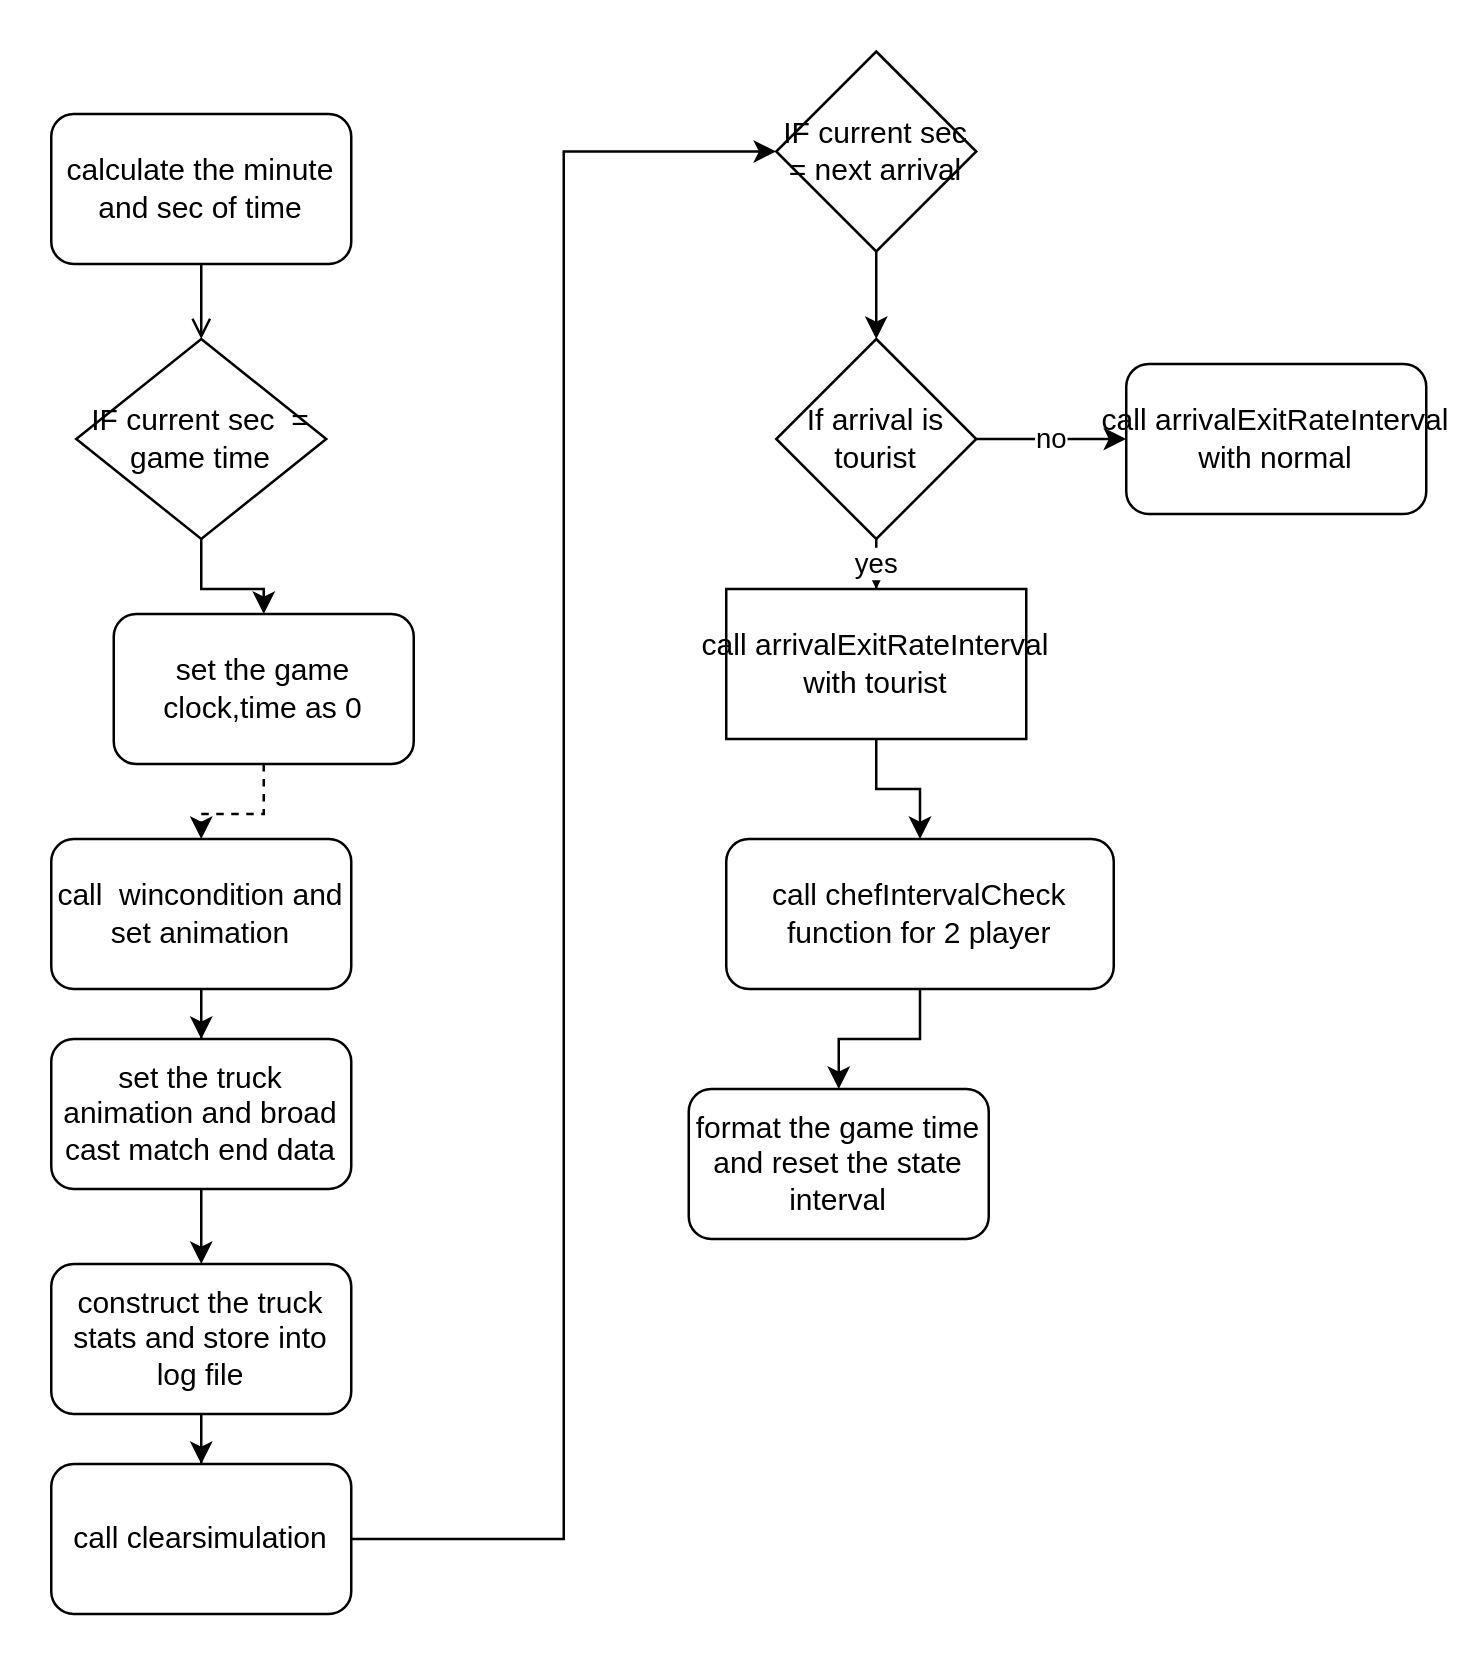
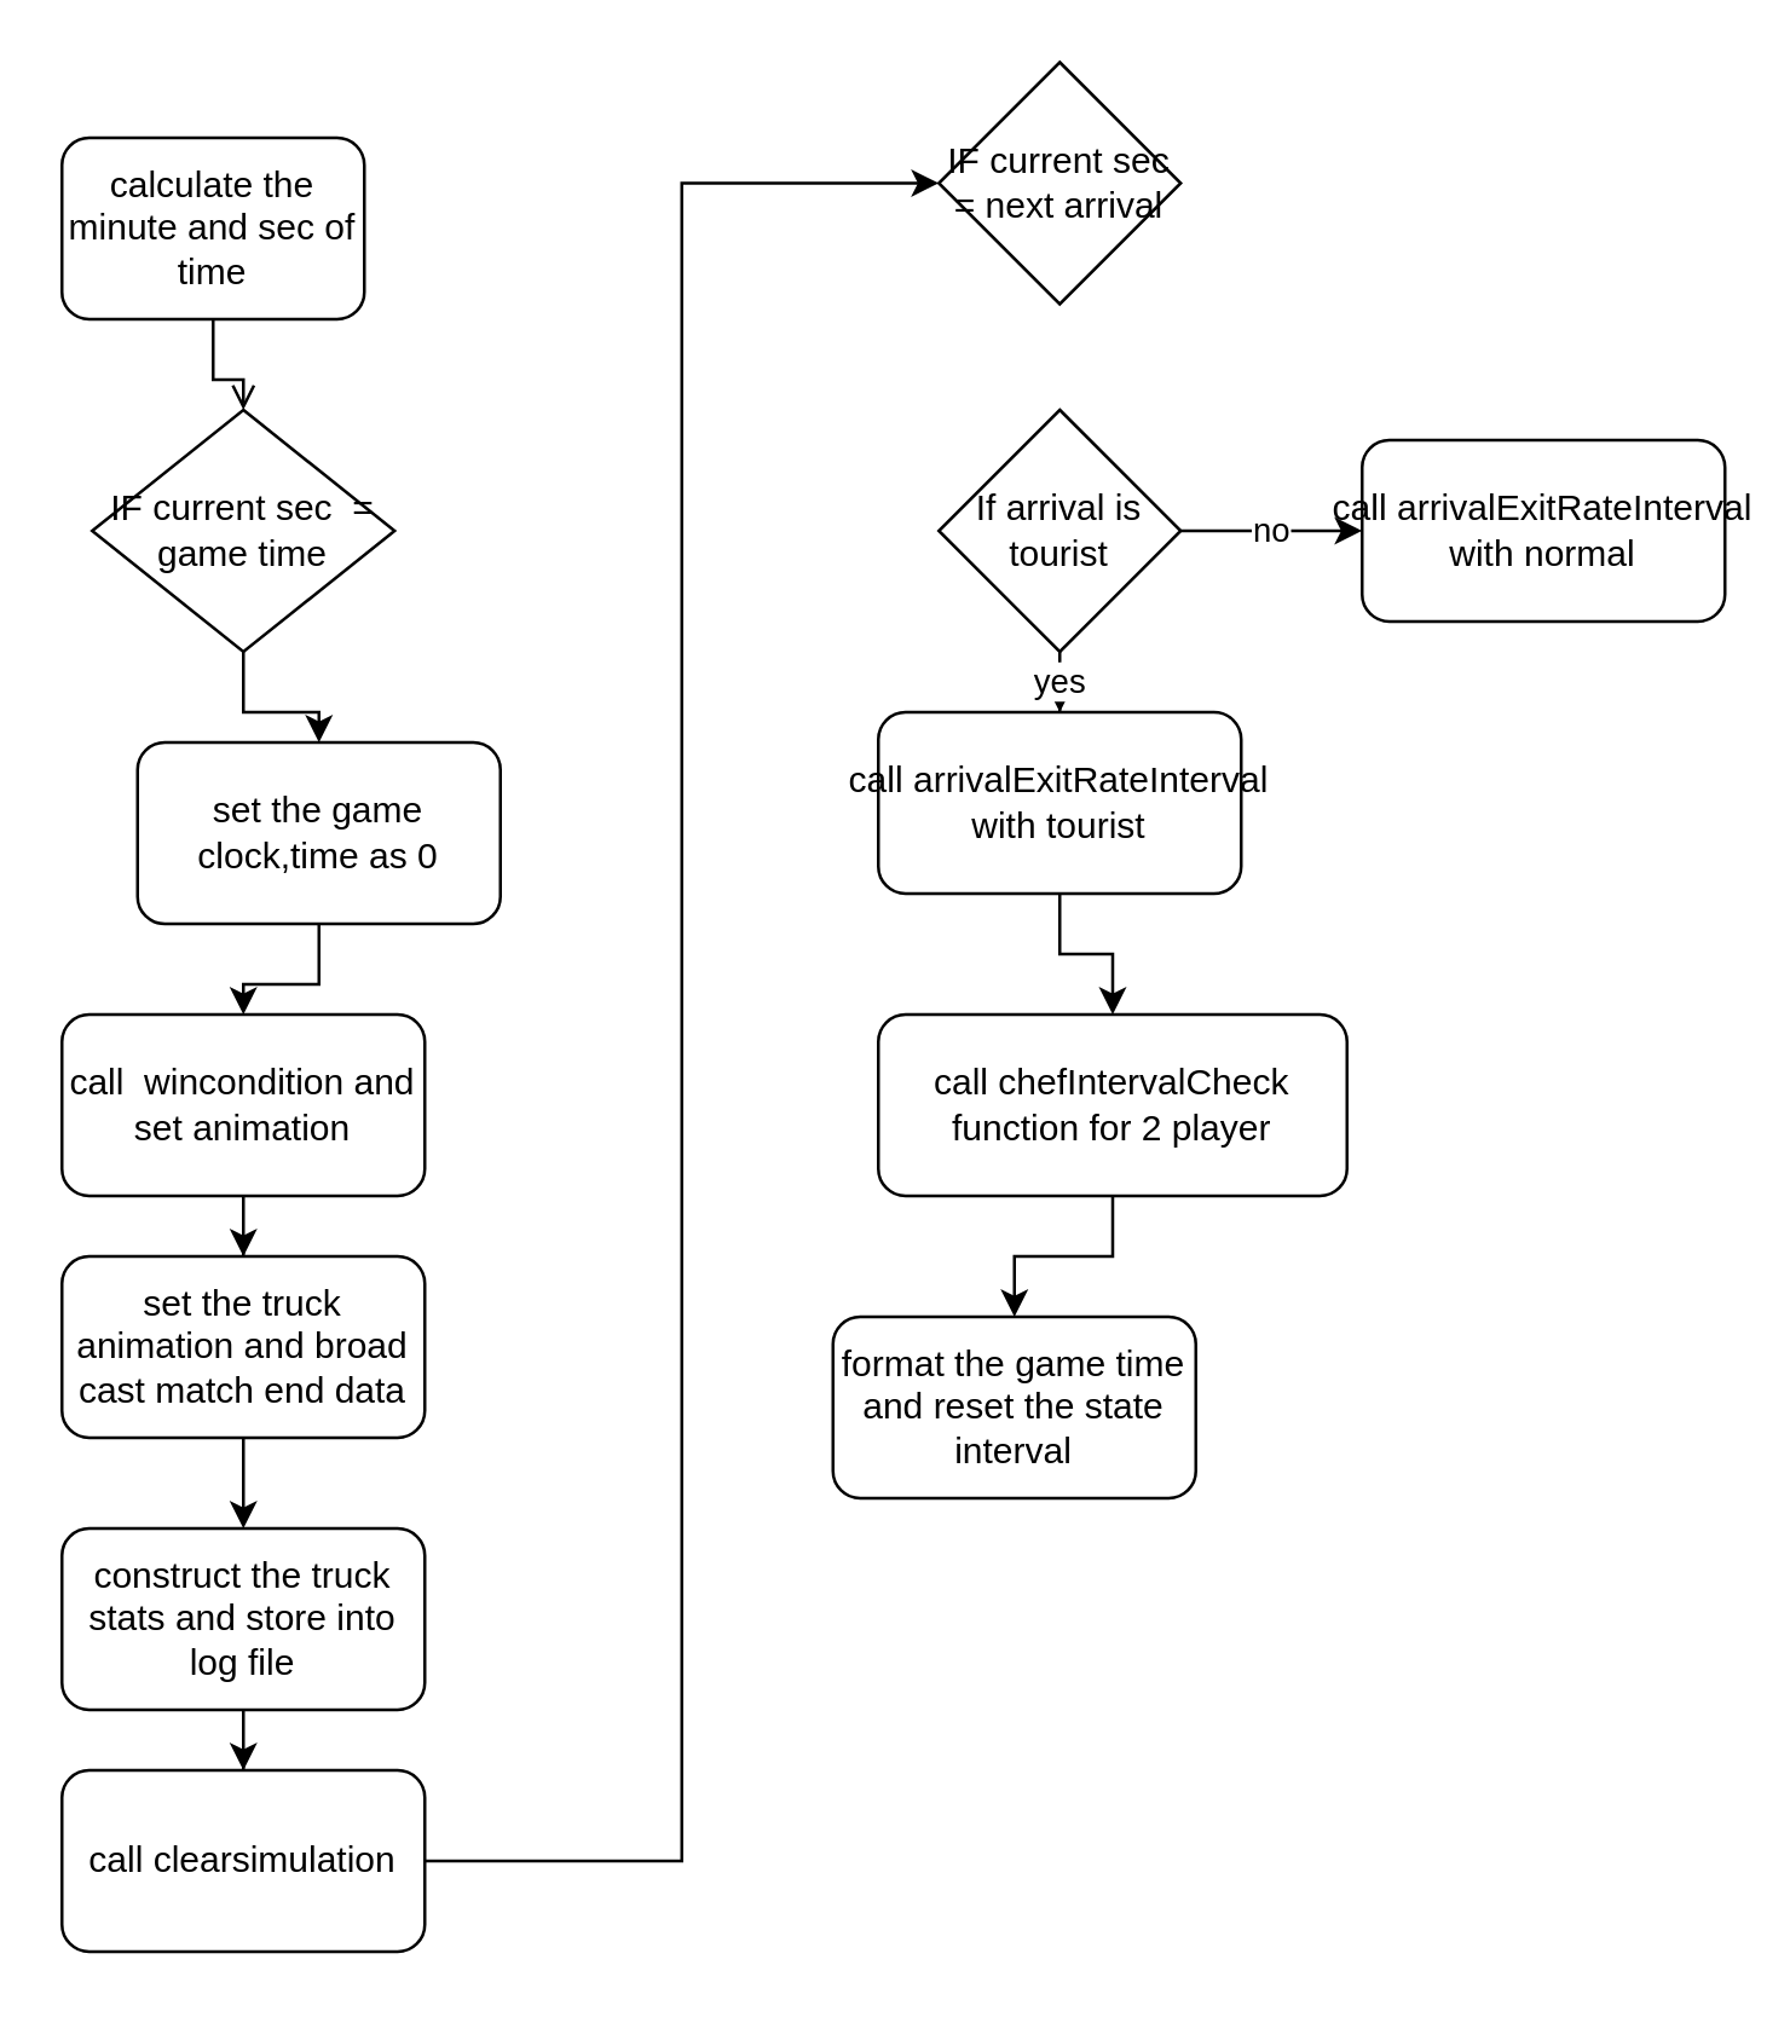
  <mxCell id="0" />
  <mxCell id="1" parent="0" />
  <mxCell id="2" value="" style="edgeStyle=orthogonalEdgeStyle;rounded=0;orthogonalLoop=1;jettySize=auto;html=1;endArrow=open;" parent="1" source="3" target="5" edge="1"><mxGeometry relative="1" as="geometry" /></mxCell>
- <mxCell id="3" value="calculate the minute and sec of time" style="rounded=1;whiteSpace=wrap;html=1;" parent="1" vertex="1"><mxGeometry x="20" y="45" width="120" height="60" as="geometry" /></mxCell>
+ <mxCell id="3" value="calculate the minute and sec of time" style="rounded=1;whiteSpace=wrap;html=1;" parent="1" vertex="1"><mxGeometry x="20" y="45" width="100" height="60" as="geometry" /></mxCell>
  <mxCell id="4" value="" style="edgeStyle=orthogonalEdgeStyle;rounded=0;orthogonalLoop=1;jettySize=auto;html=1;" parent="1" source="5" target="7" edge="1"><mxGeometry relative="1" as="geometry" /></mxCell>
  <mxCell id="5" value="IF current sec&amp;nbsp; = game time" style="rhombus;whiteSpace=wrap;html=1;" parent="1" vertex="1"><mxGeometry x="30" y="135" width="100" height="80" as="geometry" /></mxCell>
- <mxCell id="6" value="" style="edgeStyle=orthogonalEdgeStyle;rounded=0;orthogonalLoop=1;jettySize=auto;html=1;dashed=1;" parent="1" source="7" target="9" edge="1"><mxGeometry relative="1" as="geometry" /></mxCell>
+ <mxCell id="6" value="" style="edgeStyle=orthogonalEdgeStyle;rounded=0;orthogonalLoop=1;jettySize=auto;html=1;" parent="1" source="7" target="9" edge="1"><mxGeometry relative="1" as="geometry" /></mxCell>
  <mxCell id="7" value="set the game clock,time as 0" style="rounded=1;whiteSpace=wrap;html=1;" parent="1" vertex="1"><mxGeometry x="45" y="245" width="120" height="60" as="geometry" /></mxCell>
  <mxCell id="8" value="" style="edgeStyle=orthogonalEdgeStyle;rounded=0;orthogonalLoop=1;jettySize=auto;html=1;" parent="1" source="9" target="11" edge="1"><mxGeometry relative="1" as="geometry" /></mxCell>
  <mxCell id="9" value="call&amp;nbsp; wincondition and set animation" style="rounded=1;whiteSpace=wrap;html=1;" parent="1" vertex="1"><mxGeometry x="20" y="335" width="120" height="60" as="geometry" /></mxCell>
  <mxCell id="10" value="" style="edgeStyle=orthogonalEdgeStyle;rounded=0;orthogonalLoop=1;jettySize=auto;html=1;" parent="1" source="11" target="13" edge="1"><mxGeometry relative="1" as="geometry" /></mxCell>
  <mxCell id="11" value="set the truck animation and broad cast match end data" style="whiteSpace=wrap;html=1;rounded=1;" parent="1" vertex="1"><mxGeometry x="20" y="415" width="120" height="60" as="geometry" /></mxCell>
  <mxCell id="12" value="" style="edgeStyle=orthogonalEdgeStyle;rounded=0;orthogonalLoop=1;jettySize=auto;html=1;" parent="1" source="13" target="15" edge="1"><mxGeometry relative="1" as="geometry" /></mxCell>
  <mxCell id="13" value="construct the truck stats and store into log file" style="whiteSpace=wrap;html=1;rounded=1;" parent="1" vertex="1"><mxGeometry x="20" y="505" width="120" height="60" as="geometry" /></mxCell>
  <mxCell id="14" style="edgeStyle=orthogonalEdgeStyle;rounded=0;orthogonalLoop=1;jettySize=auto;html=1;entryX=0;entryY=0.5;entryDx=0;entryDy=0;" edge="1" parent="1" source="15" target="19"><mxGeometry relative="1" as="geometry" /></mxCell>
  <mxCell id="15" value="call clearsimulation" style="whiteSpace=wrap;html=1;rounded=1;" parent="1" vertex="1"><mxGeometry x="20" y="585" width="120" height="60" as="geometry" /></mxCell>
  <mxCell id="16" value="" style="edgeStyle=orthogonalEdgeStyle;rounded=0;orthogonalLoop=1;jettySize=auto;html=1;" edge="1" parent="1" source="17" target="25"><mxGeometry relative="1" as="geometry" /></mxCell>
- <mxCell id="17" value="call&amp;nbsp;arrivalExitRateInterval with tourist" style="whiteSpace=wrap;html=1;rounded=0;" parent="1" vertex="1"><mxGeometry x="290" y="235" width="120" height="60" as="geometry" /></mxCell>
- <mxCell id="18" value="" style="edgeStyle=orthogonalEdgeStyle;rounded=0;orthogonalLoop=1;jettySize=auto;html=1;" parent="1" source="19" target="22" edge="1"><mxGeometry relative="1" as="geometry" /></mxCell>
+ <mxCell id="17" value="call&amp;nbsp;arrivalExitRateInterval with tourist" style="rounded=1;whiteSpace=wrap;html=1;" parent="1" vertex="1"><mxGeometry x="290" y="235" width="120" height="60" as="geometry" /></mxCell>
  <mxCell id="19" value="IF current sec = next arrival" style="rhombus;whiteSpace=wrap;html=1;" parent="1" vertex="1"><mxGeometry x="310" y="20" width="80" height="80" as="geometry" /></mxCell>
  <mxCell id="20" value="yes" style="edgeStyle=orthogonalEdgeStyle;rounded=0;orthogonalLoop=1;jettySize=auto;html=1;" parent="1" source="22" target="17" edge="1"><mxGeometry relative="1" as="geometry" /></mxCell>
  <mxCell id="21" value="no" style="edgeStyle=orthogonalEdgeStyle;rounded=0;orthogonalLoop=1;jettySize=auto;html=1;" parent="1" source="22" edge="1"><mxGeometry relative="1" as="geometry"><mxPoint x="450" y="175" as="targetPoint" /></mxGeometry></mxCell>
  <mxCell id="22" value="If arrival is tourist" style="rhombus;whiteSpace=wrap;html=1;" parent="1" vertex="1"><mxGeometry x="310" y="135" width="80" height="80" as="geometry" /></mxCell>
  <mxCell id="23" value="call&amp;nbsp;arrivalExitRateInterval with normal" style="rounded=1;whiteSpace=wrap;html=1;" parent="1" vertex="1"><mxGeometry x="450" y="145" width="120" height="60" as="geometry" /></mxCell>
  <mxCell id="24" value="" style="edgeStyle=orthogonalEdgeStyle;rounded=0;orthogonalLoop=1;jettySize=auto;html=1;" edge="1" parent="1" source="25" target="26"><mxGeometry relative="1" as="geometry" /></mxCell>
  <mxCell id="25" value="call&amp;nbsp;chefIntervalCheck function for 2 player" style="rounded=1;whiteSpace=wrap;html=1;" vertex="1" parent="1"><mxGeometry x="290" y="335" width="155" height="60" as="geometry" /></mxCell>
  <mxCell id="26" value="format the game time and reset the state interval" style="rounded=1;whiteSpace=wrap;html=1;" vertex="1" parent="1"><mxGeometry x="275" y="435" width="120" height="60" as="geometry" /></mxCell>
